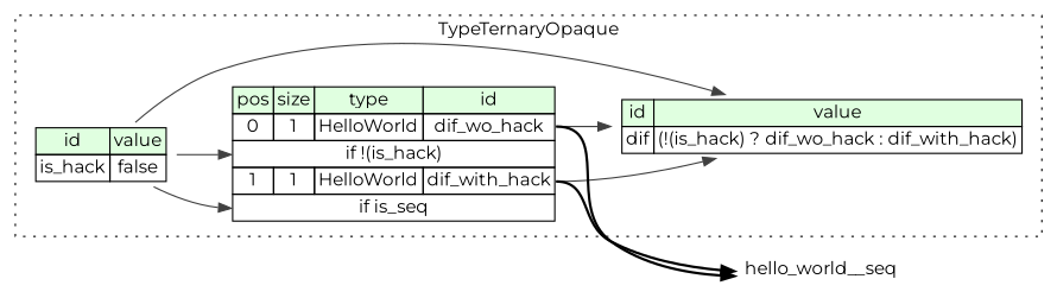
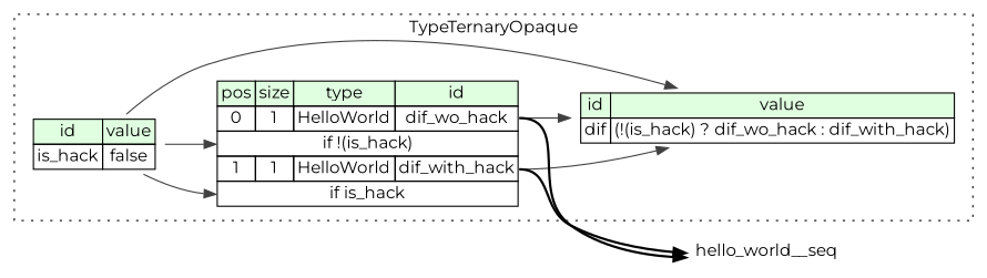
  digraph {
    rankdir=LR
    fontname=Montserrat
    node [shape=plaintext fontname=Montserrat]
    edge [color="#404040" tailport=is_hack_type fontname=Montserrat]
-   n1 [label=<<TABLE BORDER="0" CELLBORDER="1" CELLSPACING="0"> 			<TR><TD BGCOLOR="#E0FFE0">pos</TD><TD BGCOLOR="#E0FFE0">size</TD><TD BGCOLOR="#E0FFE0">type</TD><TD BGCOLOR="#E0FFE0">id</TD></TR> 			<TR><TD PORT="dif_wo_hack_pos">0</TD><TD PORT="dif_wo_hack_size">1</TD><TD>HelloWorld</TD><TD PORT="dif_wo_hack_type">dif_wo_hack</TD></TR> 			<TR><TD COLSPAN="4" PORT="dif_wo_hack__if">if !(is_hack)</TD></TR> 			<TR><TD PORT="dif_with_hack_pos">1</TD><TD PORT="dif_with_hack_size">1</TD><TD>HelloWorld</TD><TD PORT="dif_with_hack_type">dif_with_hack</TD></TR> 			<TR><TD COLSPAN="4" PORT="dif_with_hack__if">if is_seq</TD></TR> 		</TABLE>>]
+   n1 [label=<<TABLE BORDER="0" CELLBORDER="1" CELLSPACING="0"> 			<TR><TD BGCOLOR="#E0FFE0">pos</TD><TD BGCOLOR="#E0FFE0">size</TD><TD BGCOLOR="#E0FFE0">type</TD><TD BGCOLOR="#E0FFE0">id</TD></TR> 			<TR><TD PORT="dif_wo_hack_pos">0</TD><TD PORT="dif_wo_hack_size">1</TD><TD>HelloWorld</TD><TD PORT="dif_wo_hack_type">dif_wo_hack</TD></TR> 			<TR><TD COLSPAN="4" PORT="dif_wo_hack__if">if !(is_hack)</TD></TR> 			<TR><TD PORT="dif_with_hack_pos">1</TD><TD PORT="dif_with_hack_size">1</TD><TD>HelloWorld</TD><TD PORT="dif_with_hack_type">dif_with_hack</TD></TR> 			<TR><TD COLSPAN="4" PORT="dif_with_hack__if">if is_hack</TD></TR> 		</TABLE>>]
    n2 [label=<<TABLE BORDER="0" CELLBORDER="1" CELLSPACING="0"> 			<TR><TD BGCOLOR="#E0FFE0">id</TD><TD BGCOLOR="#E0FFE0">value</TD></TR> 			<TR><TD>dif</TD><TD>(!(is_hack) ? dif_wo_hack : dif_with_hack)</TD></TR> 		</TABLE>>]
    n3 [label=<<TABLE BORDER="0" CELLBORDER="1" CELLSPACING="0"> 			<TR><TD BGCOLOR="#E0FFE0">id</TD><TD BGCOLOR="#E0FFE0">value</TD></TR> 			<TR><TD>is_hack</TD><TD>false</TD></TR> 		</TABLE>>]
    hello_world__seq
    subgraph cluster_1 {
      label=TypeTernaryOpaque
      style=dotted
      n1
      n2
      n3
    }
    n1 -> n2 [tailport=dif_wo_hack_type]
    n1 -> n2 [tailport=dif_with_hack_type]
    n1 -> hello_world__seq [style=bold tailport=dif_wo_hack_type color=""]
    n1 -> hello_world__seq [style=bold tailport=dif_with_hack_type color=""]
    n3 -> n1 [headport=dif_wo_hack__if]
    n3 -> n1 [headport=dif_with_hack__if]
    n3 -> n2
  }
